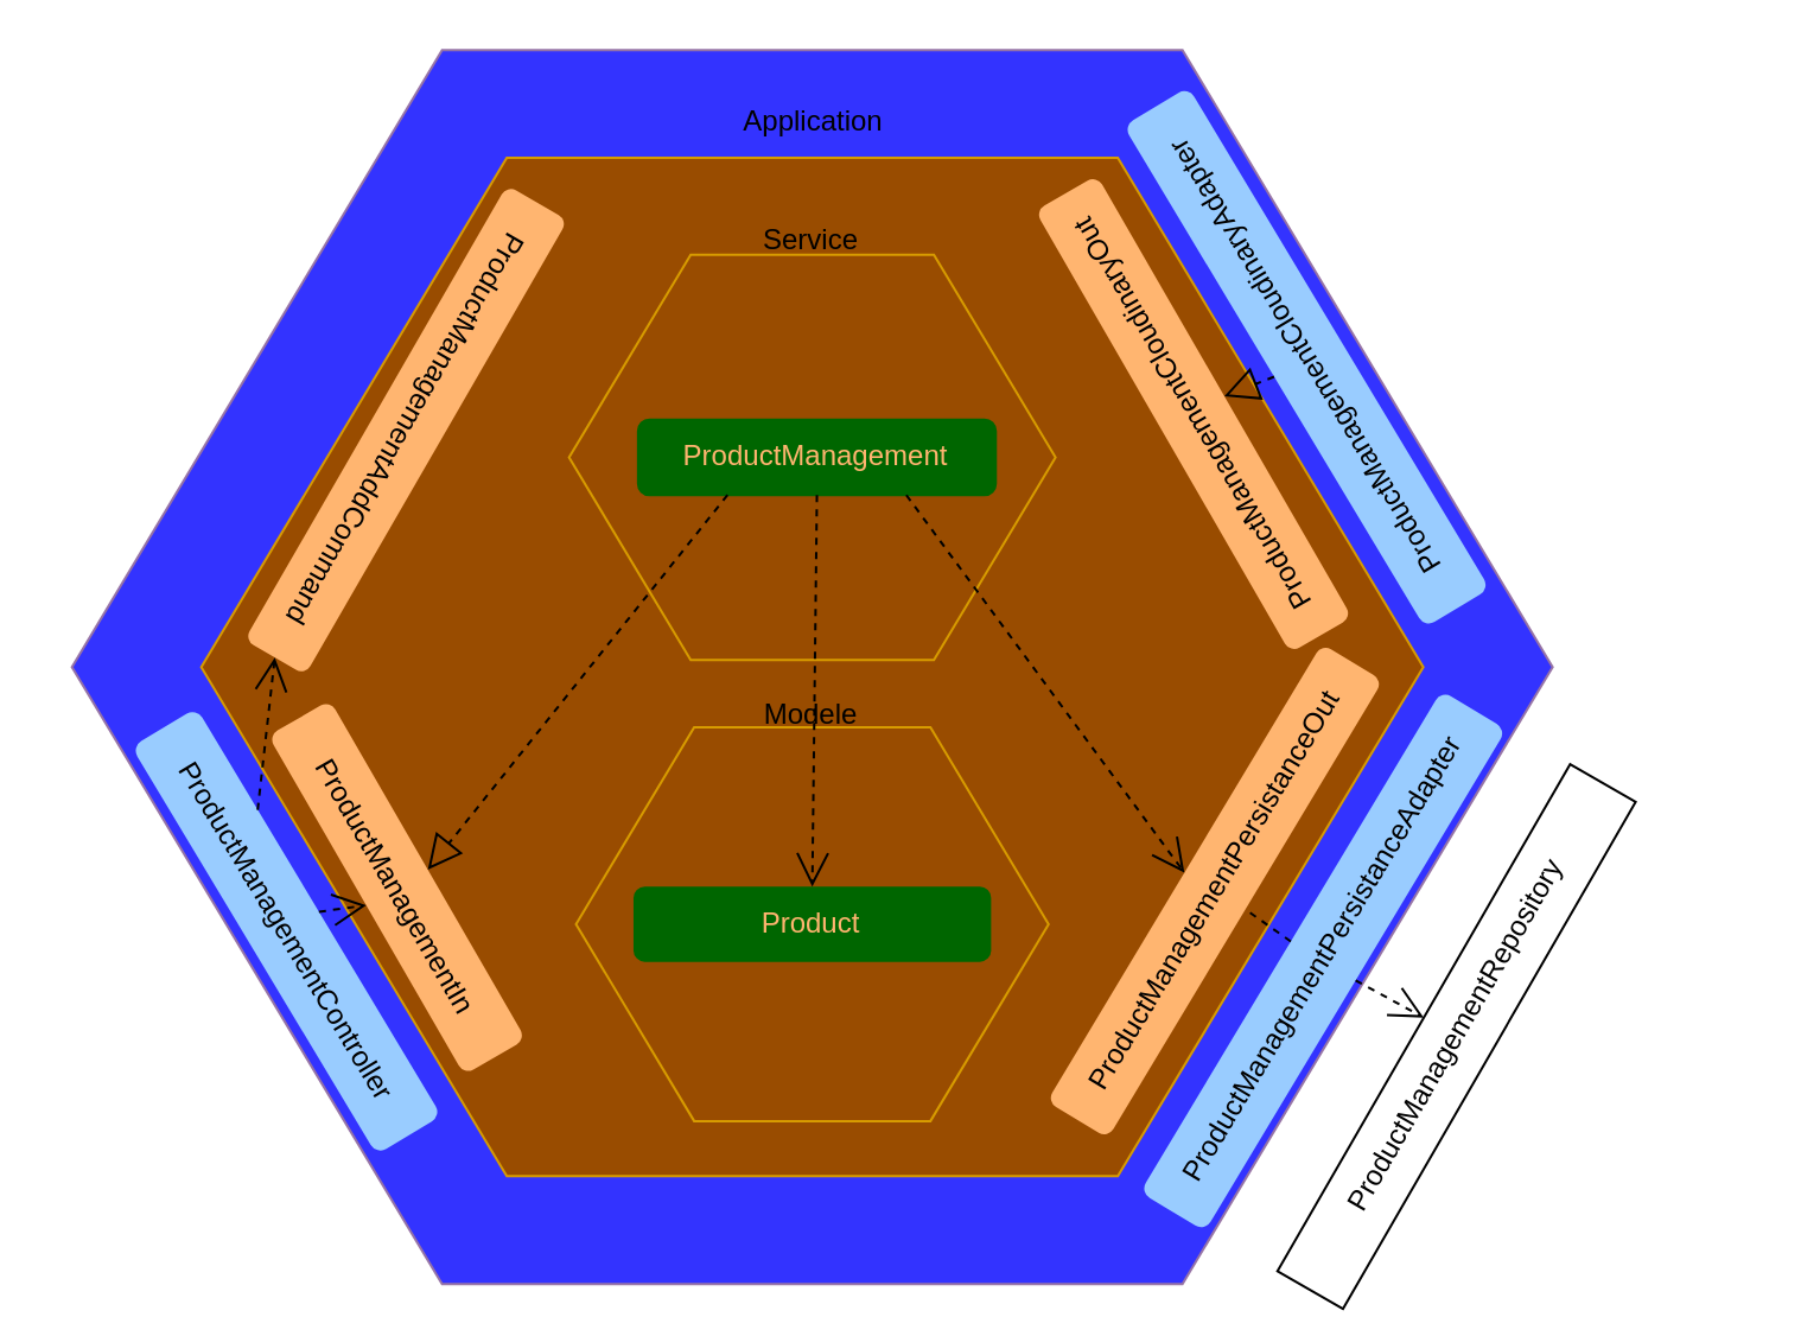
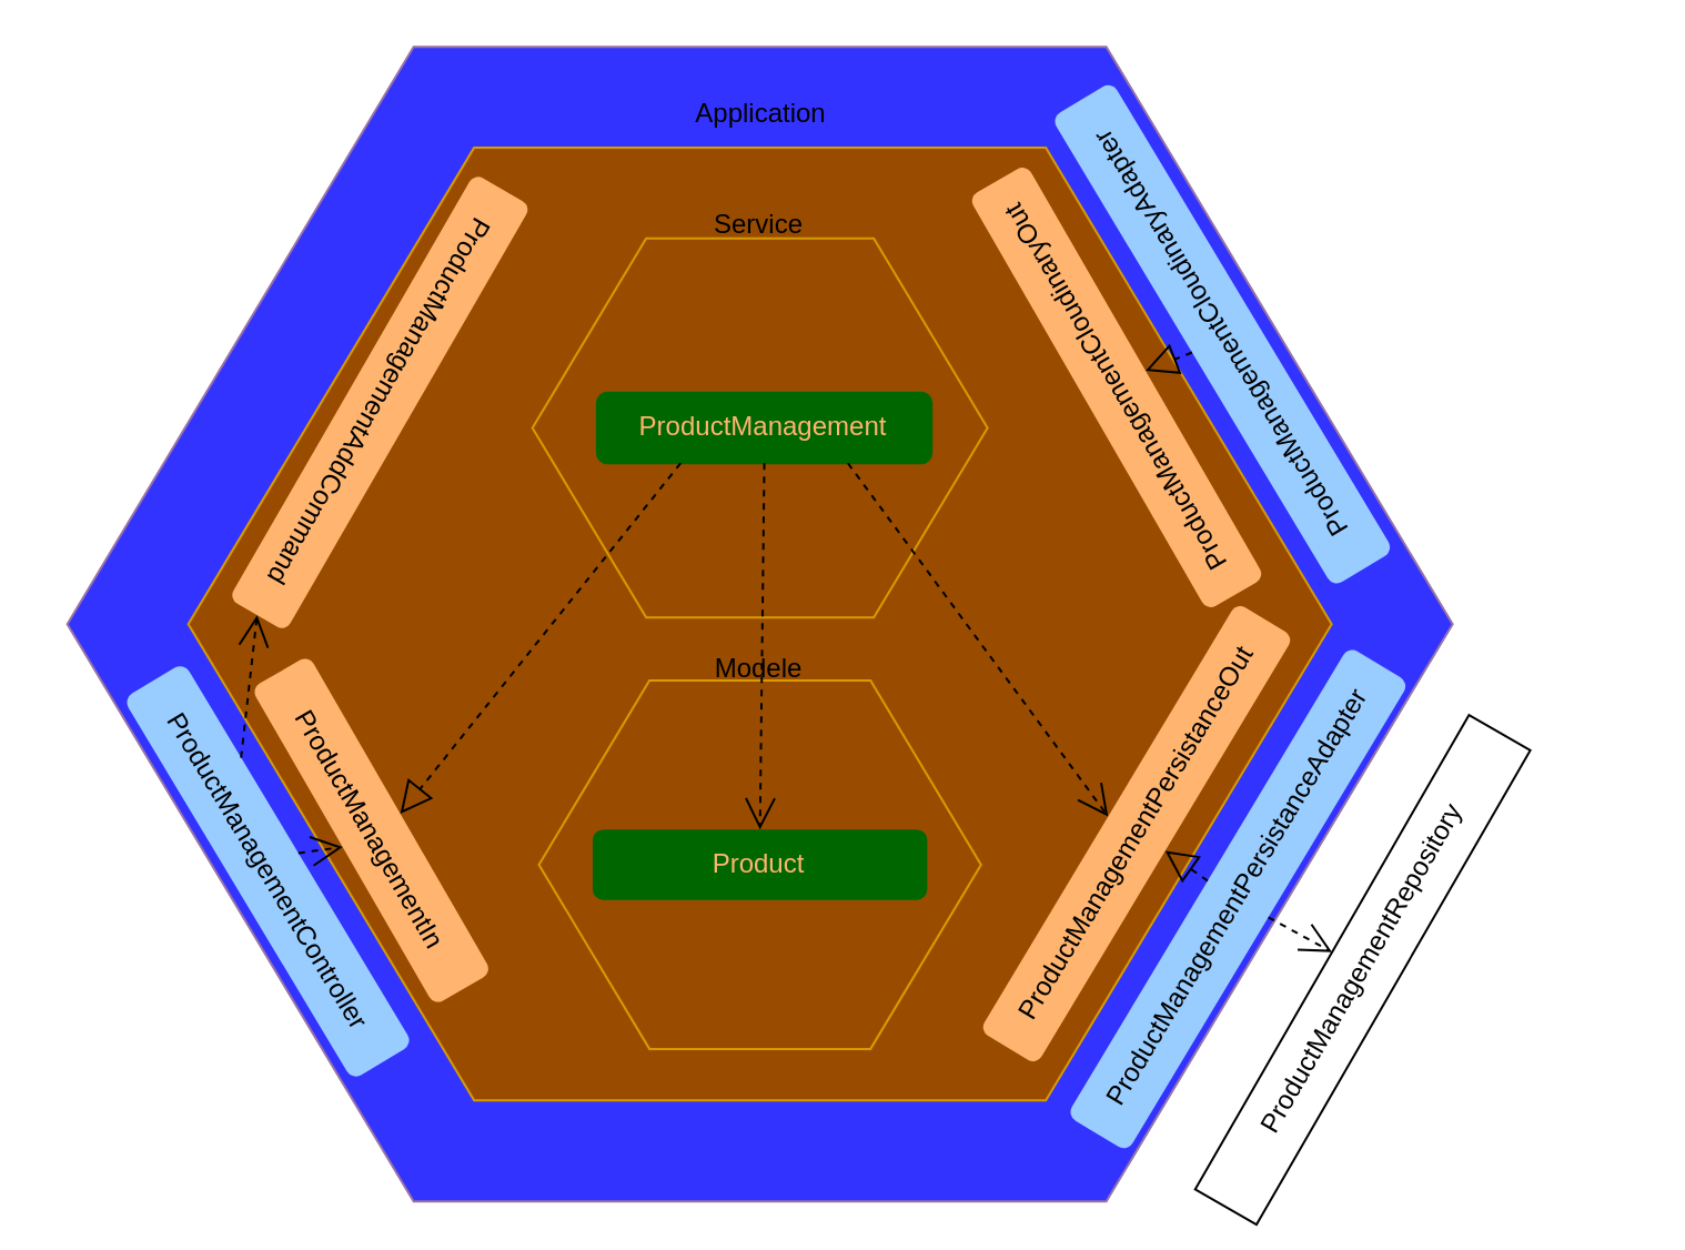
  <mxCell id="0" />
  <mxCell id="1" parent="0" />
  <mxCell id="2" value="" style="verticalLabelPosition=bottom;verticalAlign=top;html=1;shape=mxgraph.basic.polygon;polyCoords=[[0.25,0],[0.75,0],[1,0.5],[1,0.5],[0.75,1],[0.25,1],[0,0.5],[0,0.5]];polyline=0;fillColor=#3333FF;strokeColor=#9673a6;" vertex="1" parent="1"><mxGeometry x="29.82" y="20.59" width="624.01" height="520" as="geometry" /></mxCell>
  <mxCell id="3" value="ProductManagementController" style="html=1;whiteSpace=wrap;rotation=59;direction=west;glass=0;strokeColor=none;fillColor=#99CCFF;shadow=0;rounded=1;" vertex="1" parent="1"><mxGeometry x="20" y="376" width="200.5" height="31.88" as="geometry" /></mxCell>
  <mxCell id="4" value="Adapters" style="text;html=1;align=center;verticalAlign=middle;resizable=0;points=[];autosize=1;strokeColor=none;fillColor=none;" vertex="1" parent="1"><mxGeometry x="241.28" y="76.83" width="70" height="30" as="geometry" /></mxCell>
  <mxCell id="5" value="" style="verticalLabelPosition=bottom;verticalAlign=top;html=1;shape=mxgraph.basic.polygon;polyCoords=[[0.25,0],[0.75,0],[1,0.5],[1,0.5],[0.75,1],[0.25,1],[0,0.5],[0,0.5]];polyline=0;fillColor=#994C00;strokeColor=#d79b00;" vertex="1" parent="1"><mxGeometry x="84.33" y="66" width="515" height="429.17" as="geometry" /></mxCell>
  <mxCell id="6" value="Application" style="text;html=1;align=center;verticalAlign=middle;resizable=0;points=[];autosize=1;strokeColor=none;fillColor=none;" vertex="1" parent="1"><mxGeometry x="301.82" y="36" width="80" height="30" as="geometry" /></mxCell>
  <mxCell id="7" value="ProductManagementIn" style="html=1;whiteSpace=wrap;rotation=60;direction=west;glass=0;strokeColor=none;fillColor=#FFB570;shadow=0;rounded=1;flipV=0;flipH=0;fontColor=#000000;" vertex="1" parent="1"><mxGeometry x="84.33" y="358.5" width="165" height="30" as="geometry" /></mxCell>
  <mxCell id="8" value="ProductManagementAddCommand" style="html=1;whiteSpace=wrap;rotation=-240;direction=west;glass=0;strokeColor=none;fillColor=#FFB570;shadow=0;rounded=1;fontColor=#000000;" vertex="1" parent="1"><mxGeometry x="60" y="166" width="221.28" height="29.53" as="geometry" /></mxCell>
  <mxCell id="9" value="" style="verticalLabelPosition=bottom;verticalAlign=top;html=1;shape=mxgraph.basic.polygon;polyCoords=[[0.25,0],[0.75,0],[1,0.5],[1,0.5],[0.75,1],[0.25,1],[0,0.5],[0,0.5]];polyline=0;fillColor=#994C00;strokeColor=#d79b00;" vertex="1" parent="1"><mxGeometry x="239.33" y="106.83" width="205" height="170.83" as="geometry" /></mxCell>
  <mxCell id="10" value="" style="verticalLabelPosition=bottom;verticalAlign=top;html=1;shape=mxgraph.basic.polygon;polyCoords=[[0.25,0],[0.75,0],[1,0.5],[1,0.5],[0.75,1],[0.25,1],[0,0.5],[0,0.5]];polyline=0;fillColor=#994C00;strokeColor=#d79b00;" vertex="1" parent="1"><mxGeometry x="242.27" y="306" width="199.13" height="165.94" as="geometry" /></mxCell>
  <mxCell id="11" value="ProductManagementPersistanceOut" style="html=1;whiteSpace=wrap;rotation=301;direction=west;glass=0;strokeColor=none;fillColor=#FFB570;shadow=0;rounded=1;flipV=0;flipH=0;fontColor=#000000;" vertex="1" parent="1"><mxGeometry x="399" y="360" width="225" height="30" as="geometry" /></mxCell>
  <mxCell id="12" value="ProductManagementCloudinaryOut" style="html=1;whiteSpace=wrap;rotation=-120;direction=east;glass=0;strokeColor=none;fillColor=#FFB570;shadow=0;rounded=1;flipV=0;flipH=0;fontColor=#000000;" vertex="1" parent="1"><mxGeometry x="395" y="159" width="215" height="30" as="geometry" /></mxCell>
  <mxCell id="13" value="ProductManagementPersistanceAdapter" style="html=1;whiteSpace=wrap;rotation=301;direction=west;glass=0;strokeColor=none;fillColor=#99CCFF;shadow=0;rounded=1;" vertex="1" parent="1"><mxGeometry x="433.82" y="388.5" width="246.67" height="31.88" as="geometry" /></mxCell>
  <mxCell id="14" value="ProductManagementCloudinaryAdapter" style="html=1;whiteSpace=wrap;rotation=239;direction=west;glass=0;strokeColor=none;fillColor=#99CCFF;shadow=0;rounded=1;" vertex="1" parent="1"><mxGeometry x="426.82" y="134.12" width="246.67" height="31.88" as="geometry" /></mxCell>
  <mxCell id="15" value="ProductManagementRepository" style="html=1;whiteSpace=wrap;rotation=-60;direction=west;glass=0;strokeColor=default;fillColor=none;shadow=0;rounded=0;" vertex="1" parent="1"><mxGeometry x="490" y="420.38" width="246.67" height="31.88" as="geometry" /></mxCell>
  <mxCell id="16" value="Service" style="text;html=1;align=center;verticalAlign=middle;resizable=0;points=[];autosize=1;strokeColor=none;fillColor=none;" vertex="1" parent="1"><mxGeometry x="310.84" y="86" width="60" height="30" as="geometry" /></mxCell>
  <mxCell id="17" value="Modele" style="text;html=1;align=center;verticalAlign=middle;resizable=0;points=[];autosize=1;strokeColor=none;fillColor=none;" vertex="1" parent="1"><mxGeometry x="311.28" y="286" width="60" height="30" as="geometry" /></mxCell>
  <mxCell id="18" value="ProductManagement" style="html=1;whiteSpace=wrap;rotation=0;direction=east;glass=0;strokeColor=#006600;fillColor=#006600;shadow=0;rounded=1;flipV=0;flipH=0;fontColor=#FFB570;" vertex="1" parent="1"><mxGeometry x="268.43" y="176.39" width="150.7" height="31.72" as="geometry" /></mxCell>
  <mxCell id="19" value="Product" style="html=1;whiteSpace=wrap;rotation=0;direction=east;glass=0;strokeColor=none;fillColor=#006600;shadow=0;rounded=1;flipV=0;flipH=0;fontColor=#FFB570;" vertex="1" parent="1"><mxGeometry x="266.48" y="373.11" width="150.7" height="31.72" as="geometry" /></mxCell>
  <mxCell id="20" value="" style="endArrow=open;endSize=12;dashed=1;html=1;rounded=0;entryX=0.5;entryY=0;entryDx=0;entryDy=0;exitX=0.5;exitY=1;exitDx=0;exitDy=0;" edge="1" parent="1" source="3" target="7"><mxGeometry x="0.284" y="-24" width="160" relative="1" as="geometry"><mxPoint x="-10" y="486" as="sourcePoint" /><mxPoint x="150" y="486" as="targetPoint" /><mxPoint as="offset" /></mxGeometry></mxCell>
  <mxCell id="21" value="" style="endArrow=block;dashed=1;endFill=0;endSize=12;html=1;rounded=0;entryX=0.5;entryY=1;entryDx=0;entryDy=0;exitX=0.25;exitY=1;exitDx=0;exitDy=0;" edge="1" parent="1" source="18" target="7"><mxGeometry width="160" relative="1" as="geometry"><mxPoint x="210.84" y="296" as="sourcePoint" /><mxPoint x="370.84" y="296" as="targetPoint" /></mxGeometry></mxCell>
  <mxCell id="22" value="" style="endArrow=open;endSize=12;dashed=1;html=1;rounded=0;entryX=0.5;entryY=0;entryDx=0;entryDy=0;exitX=0.5;exitY=1;exitDx=0;exitDy=0;" edge="1" parent="1" source="18" target="19"><mxGeometry x="0.284" y="-24" width="160" relative="1" as="geometry"><mxPoint x="229.33" y="361" as="sourcePoint" /><mxPoint x="249.33" y="358" as="targetPoint" /><mxPoint as="offset" /></mxGeometry></mxCell>
  <mxCell id="23" value="" style="endArrow=open;endSize=12;dashed=1;html=1;rounded=0;entryX=0;entryY=0.5;entryDx=0;entryDy=0;exitX=0.75;exitY=1;exitDx=0;exitDy=0;" edge="1" parent="1" source="3" target="8"><mxGeometry x="0.284" y="-24" width="160" relative="1" as="geometry"><mxPoint x="391" y="218" as="sourcePoint" /><mxPoint x="390" y="383" as="targetPoint" /><mxPoint as="offset" /></mxGeometry></mxCell>
  <mxCell id="24" value="" style="endArrow=open;endSize=12;dashed=1;html=1;rounded=0;entryX=0.5;entryY=1;entryDx=0;entryDy=0;exitX=0.75;exitY=1;exitDx=0;exitDy=0;" edge="1" parent="1" source="18" target="11"><mxGeometry x="0.284" y="-24" width="160" relative="1" as="geometry"><mxPoint x="429" y="202" as="sourcePoint" /><mxPoint x="505" y="189" as="targetPoint" /><mxPoint as="offset" /></mxGeometry></mxCell>
- <mxCell id="25" value="" style="endArrow=none;dashed=1;endFill=0;endSize=12;html=1;rounded=0;entryX=0.5;entryY=0;entryDx=0;entryDy=0;exitX=0.5;exitY=1;exitDx=0;exitDy=0;" edge="1" parent="1" source="13" target="11"><mxGeometry width="160" relative="1" as="geometry"><mxPoint x="410" y="366" as="sourcePoint" /><mxPoint x="570" y="366" as="targetPoint" /></mxGeometry></mxCell>
+ <mxCell id="25" value="" style="endArrow=block;dashed=1;endFill=0;endSize=12;html=1;rounded=0;entryX=0.5;entryY=0;entryDx=0;entryDy=0;exitX=0.5;exitY=1;exitDx=0;exitDy=0;" edge="1" parent="1" source="13" target="11"><mxGeometry width="160" relative="1" as="geometry"><mxPoint x="410" y="366" as="sourcePoint" /><mxPoint x="570" y="366" as="targetPoint" /></mxGeometry></mxCell>
  <mxCell id="26" value="" style="endArrow=block;dashed=1;endFill=0;endSize=12;html=1;rounded=0;entryX=0.5;entryY=1;entryDx=0;entryDy=0;exitX=0.5;exitY=1;exitDx=0;exitDy=0;" edge="1" parent="1" source="14" target="12"><mxGeometry width="160" relative="1" as="geometry"><mxPoint x="549" y="406" as="sourcePoint" /><mxPoint x="535" y="394" as="targetPoint" /></mxGeometry></mxCell>
  <mxCell id="27" value="" style="endArrow=open;endSize=12;dashed=1;html=1;rounded=0;entryX=0.5;entryY=1;entryDx=0;entryDy=0;exitX=0.5;exitY=0;exitDx=0;exitDy=0;" edge="1" parent="1" source="13" target="15"><mxGeometry x="0.284" y="-24" width="160" relative="1" as="geometry"><mxPoint x="580" y="404.83" as="sourcePoint" /><mxPoint x="698" y="563.83" as="targetPoint" /><mxPoint as="offset" /></mxGeometry></mxCell>
